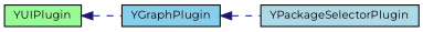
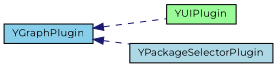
  digraph {
    fontname=Montserrat
    rankdir=LR
    node [color=black fontname=Montserrat fontsize=10 shape=record style=filled]
    edge [color=midnightblue dir=back fontname=Montserrat fontsize=10 labelfontname=Helvetica labelfontsize=10 style=dashed]
    n1 [fillcolor=palegreen height=0.2 label=YUIPlugin width=0.4]
    n2 [fillcolor=skyblue height=0.2 label=YGraphPlugin width=0.4]
    n3 [fillcolor=lightblue height=0.2 label=YPackageSelectorPlugin width=0.4]
-   n1 -> n2
+   n2 -> n1
    n2 -> n3
  }
